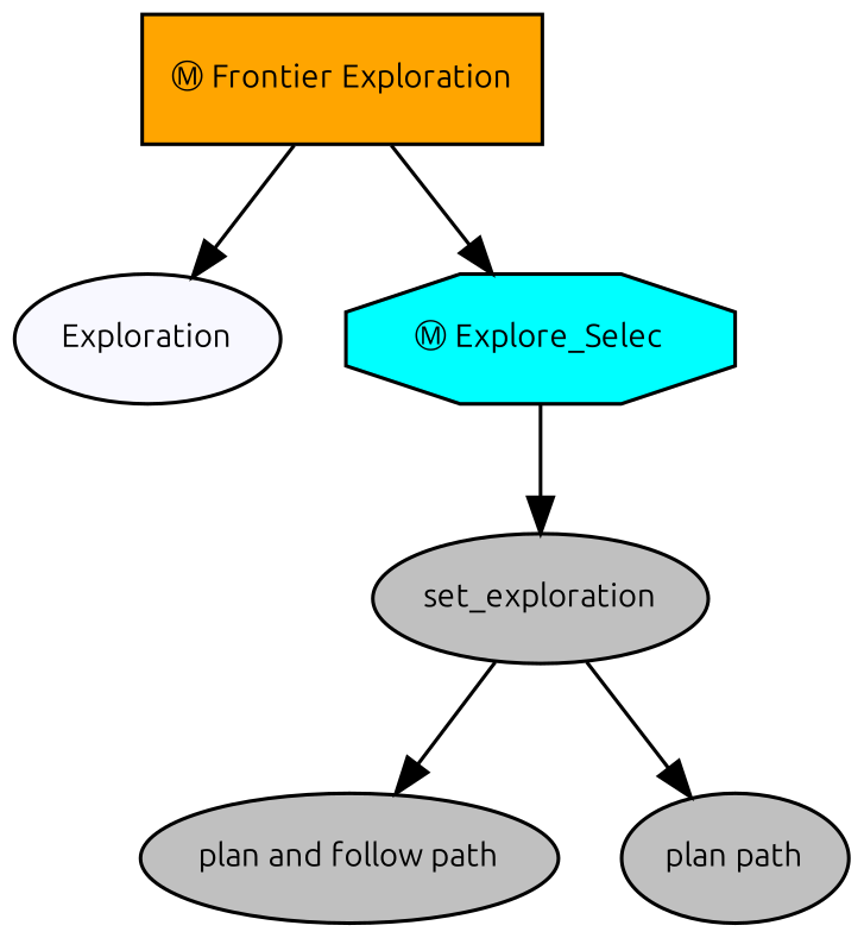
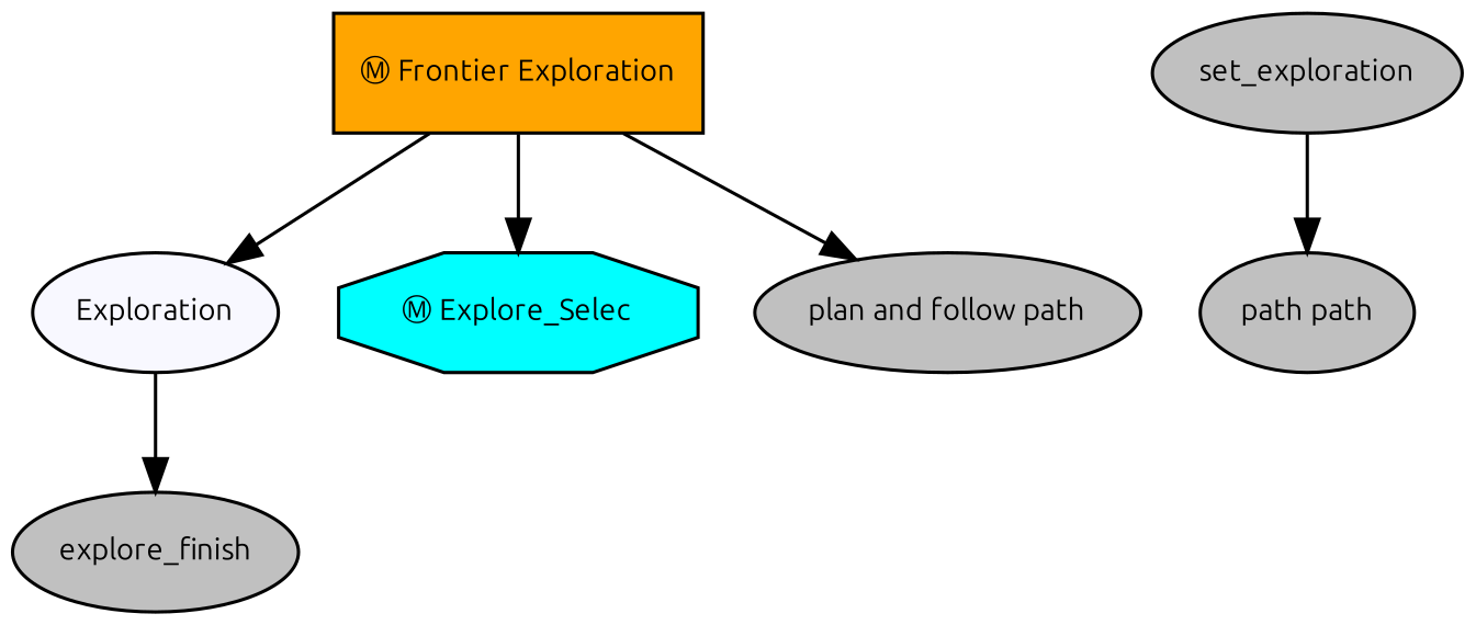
  digraph {
    fontname=Ubuntu
    ordering=out
    node [fillcolor=gray fontcolor=black fontname=Ubuntu fontsize=9 shape=ellipse style=filled]
    edge [fontname=Ubuntu]
    n1 [fillcolor=orange label="Ⓜ Frontier Exploration" shape=box]
    n2 [fillcolor=ghostwhite label=Exploration]
    n3 [fillcolor=cyan label="Ⓜ Explore_Selec" shape=octagon]
    n4 [label="plan and follow path"]
+   n5 [label=explore_finish]
    n6 [label=set_exploration]
-   n7 [label="plan path"]
+   n7 [label="path path"]
    n1 -> n2
    n1 -> n3
-   n6 -> n4
-   n3 -> n6
+   n1 -> n4
+   n2 -> n5
    n6 -> n7
  }
